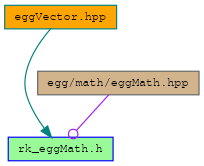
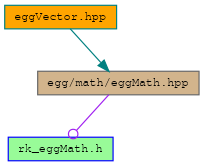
  digraph {
    node [fontname=FreeMono fontsize=10 shape=record style=filled]
    edge [fontname=FreeMono fontsize=10 labelfontname=FreeMono labelfontsize=10 style=solid]
    n1 [color=blue fillcolor=palegreen height=0.2 label="rk_eggMath.h" width=0.4]
    n2 [color=teal fillcolor=orange height=0.2 label="eggVector.hpp" width=0.4]
    n3 [color=gray40 fillcolor=tan height=0.2 label="egg/math/eggMath.hpp" width=0.4]
-   n2 -> n1 [arrowhead=normal color=teal]
+   n2 -> n3 [arrowhead=normal color=teal]
    n3 -> n1 [arrowhead=odot color=purple]
  }
